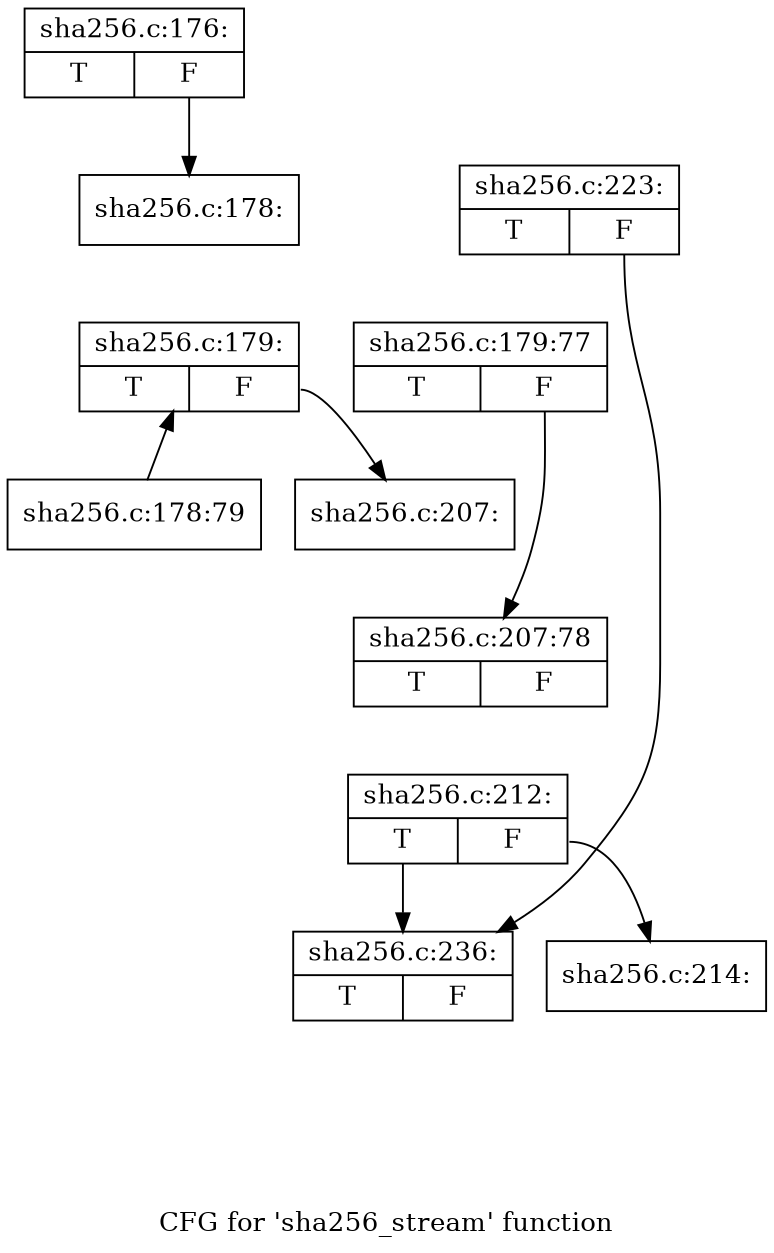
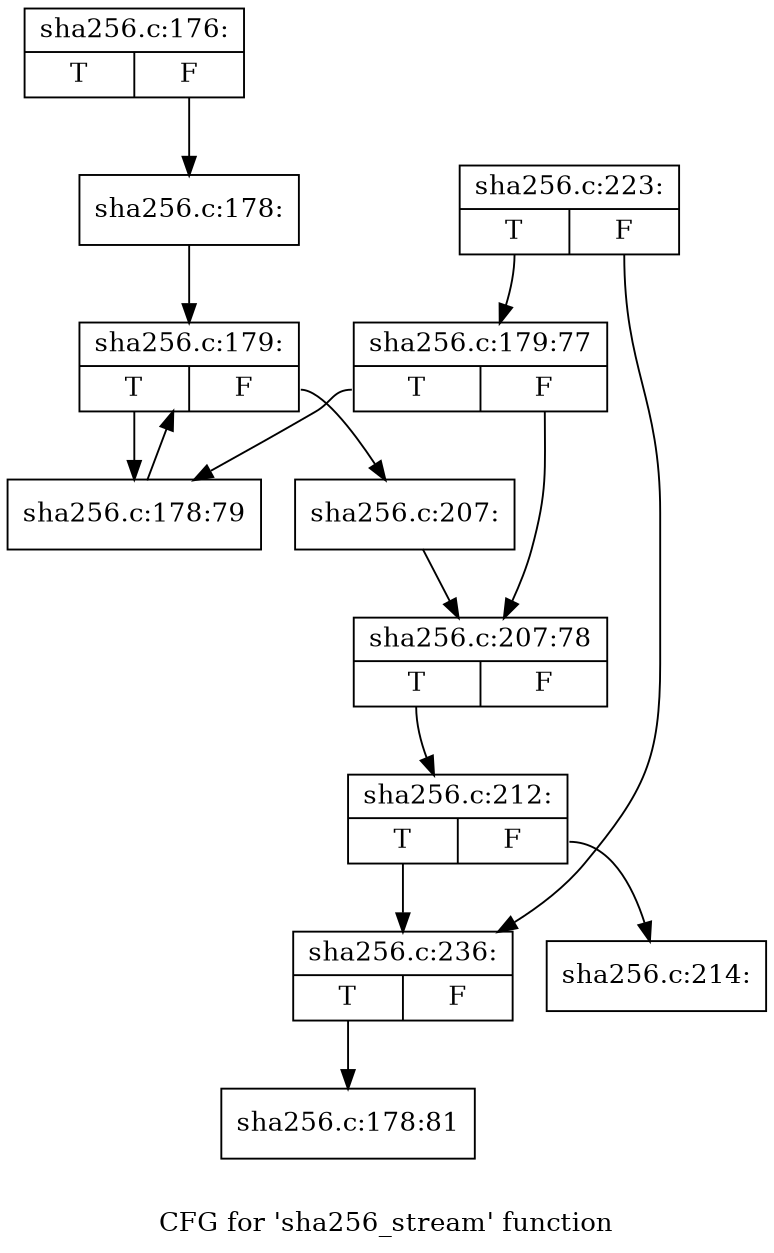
  digraph {
    label="CFG for 'sha256_stream' function"
    node [shape=record]
    edge [tailport=s0]
    n1 [label="{sha256.c:176:|{<s0>T|<s1>F}}"]
    n2 [label="{sha256.c:178:}"]
    n3 [label="{sha256.c:179:|{<s0>T|<s1>F}}"]
    n4 [label="{sha256.c:178:79}"]
    n5 [label="{sha256.c:207:}"]
    n6 [label="{sha256.c:207:78|{<s0>T|<s1>F}}"]
    n7 [label="{sha256.c:212:|{<s0>T|<s1>F}}"]
    n8 [label="{sha256.c:236:|{<s0>T|<s1>F}}"]
    n9 [label="{sha256.c:214:}"]
    n10 [label="{sha256.c:223:|{<s0>T|<s1>F}}"]
    n11 [label="{sha256.c:179:77|{<s0>T|<s1>F}}"]
+   n12 [label="{sha256.c:178:81}"]
    n1 -> n2 [tailport=s1]
+   n2 -> n3
+   n3 -> n4
    n3 -> n5 [tailport=s1]
    n4 -> n3
+   n5 -> n6
+   n6 -> n7
    n7 -> n8
    n7 -> n9 [tailport=s1]
+   n8 -> n12
    n10 -> n8 [tailport=s1]
+   n10 -> n11
+   n11 -> n4
    n11 -> n6 [tailport=s1]
  }
